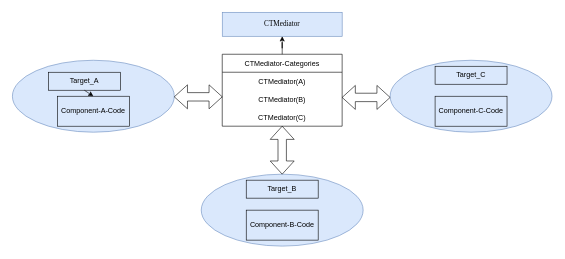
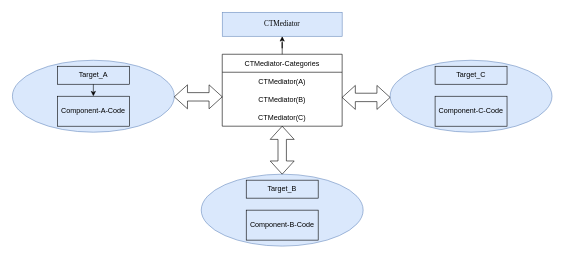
  <mxCell id="0" />
  <mxCell id="1" parent="0" />
  <mxCell id="2" value="" style="ellipse;whiteSpace=wrap;html=1;fillColor=#dae8fc;strokeColor=#6c8ebf;" vertex="1" parent="1"><mxGeometry x="335" y="290" width="270" height="120" as="geometry" /></mxCell>
  <mxCell id="3" value="" style="ellipse;whiteSpace=wrap;html=1;fillColor=#dae8fc;strokeColor=#6c8ebf;" vertex="1" parent="1"><mxGeometry x="20" y="100" width="270" height="120" as="geometry" /></mxCell>
  <mxCell id="4" value="Component-A-Code" style="rounded=0;whiteSpace=wrap;html=1;fillColor=none;" vertex="1" parent="1"><mxGeometry x="95" y="160" width="120" height="50" as="geometry" /></mxCell>
- <mxCell id="5" value="Target_A" style="rounded=0;whiteSpace=wrap;html=1;fillColor=none;" vertex="1" parent="1"><mxGeometry x="80" y="120" width="120" height="30" as="geometry" /></mxCell>
+ <mxCell id="5" value="Target_A" style="rounded=0;whiteSpace=wrap;html=1;fillColor=none;" vertex="1" parent="1"><mxGeometry x="95" y="110" width="120" height="30" as="geometry" /></mxCell>
  <mxCell id="6" value="Component-B-Code" style="rounded=0;whiteSpace=wrap;html=1;fillColor=none;" vertex="1" parent="1"><mxGeometry x="410" y="350" width="120" height="50" as="geometry" /></mxCell>
  <mxCell id="7" value="Target_B" style="rounded=0;whiteSpace=wrap;html=1;fillColor=none;" vertex="1" parent="1"><mxGeometry x="410" y="300" width="120" height="30" as="geometry" /></mxCell>
  <mxCell id="8" value="" style="endArrow=classic;html=1;rounded=0;entryX=0.5;entryY=0;entryDx=0;entryDy=0;exitX=0.5;exitY=1;exitDx=0;exitDy=0;" edge="1" parent="1" source="5" target="4"><mxGeometry width="50" height="50" relative="1" as="geometry"><mxPoint x="425" y="90" as="sourcePoint" /><mxPoint x="475" y="40" as="targetPoint" /></mxGeometry></mxCell>
  <mxCell id="9" value="" style="ellipse;whiteSpace=wrap;html=1;fillColor=#dae8fc;strokeColor=#6c8ebf;" vertex="1" parent="1"><mxGeometry x="650" y="100" width="270" height="120" as="geometry" /></mxCell>
  <mxCell id="10" value="Component-C-Code" style="rounded=0;whiteSpace=wrap;html=1;fillColor=none;" vertex="1" parent="1"><mxGeometry x="725" y="160" width="120" height="50" as="geometry" /></mxCell>
  <mxCell id="11" value="Target_C" style="rounded=0;whiteSpace=wrap;html=1;fillColor=none;" vertex="1" parent="1"><mxGeometry x="725" y="110" width="120" height="30" as="geometry" /></mxCell>
  <mxCell id="12" value="&lt;p style=&quot;margin: 0px; font-stretch: normal; line-height: normal; font-family: menlo;&quot;&gt;CTMediator&lt;/p&gt;" style="rounded=0;whiteSpace=wrap;html=1;fillColor=#dae8fc;strokeColor=#6c8ebf;fontColor=#000000;labelBackgroundColor=none;" vertex="1" parent="1"><mxGeometry x="370" y="20" width="200" height="40" as="geometry" /></mxCell>
  <mxCell id="13" value="" style="edgeStyle=orthogonalEdgeStyle;rounded=0;orthogonalLoop=1;jettySize=auto;html=1;fontColor=#000000;" edge="1" parent="1" source="14" target="12"><mxGeometry relative="1" as="geometry" /></mxCell>
  <mxCell id="14" value="CTMediator-Categories" style="swimlane;fontStyle=0;childLayout=stackLayout;horizontal=1;startSize=30;horizontalStack=0;resizeParent=1;resizeParentMax=0;resizeLast=0;collapsible=1;marginBottom=0;labelBackgroundColor=none;fontColor=#000000;fillColor=none;" vertex="1" parent="1"><mxGeometry x="370" y="90" width="200" height="120" as="geometry" /></mxCell>
  <mxCell id="15" value="CTMediator(A)" style="text;strokeColor=none;fillColor=none;align=center;verticalAlign=middle;spacingLeft=4;spacingRight=4;overflow=hidden;points=[[0,0.5],[1,0.5]];portConstraint=eastwest;rotatable=0;labelBackgroundColor=none;fontColor=#000000;" vertex="1" parent="14"><mxGeometry y="30" width="200" height="30" as="geometry" /></mxCell>
  <mxCell id="16" value="CTMediator(B)" style="text;strokeColor=none;fillColor=none;align=center;verticalAlign=middle;spacingLeft=4;spacingRight=4;overflow=hidden;points=[[0,0.5],[1,0.5]];portConstraint=eastwest;rotatable=0;labelBackgroundColor=none;fontColor=#000000;" vertex="1" parent="14"><mxGeometry y="60" width="200" height="30" as="geometry" /></mxCell>
  <mxCell id="17" value="CTMediator(C)" style="text;strokeColor=none;fillColor=none;align=center;verticalAlign=middle;spacingLeft=4;spacingRight=4;overflow=hidden;points=[[0,0.5],[1,0.5]];portConstraint=eastwest;rotatable=0;labelBackgroundColor=none;fontColor=#000000;" vertex="1" parent="14"><mxGeometry y="90" width="200" height="30" as="geometry" /></mxCell>
  <mxCell id="18" value="" style="html=1;shadow=0;dashed=0;align=center;verticalAlign=middle;shape=mxgraph.arrows2.twoWayArrow;dy=0.65;dx=22;labelBackgroundColor=none;fontColor=#000000;fillColor=none;" vertex="1" parent="1"><mxGeometry x="570" y="142" width="80" height="40" as="geometry" /></mxCell>
  <mxCell id="19" value="" style="html=1;shadow=0;dashed=0;align=center;verticalAlign=middle;shape=mxgraph.arrows2.twoWayArrow;dy=0.65;dx=22;labelBackgroundColor=none;fontColor=#000000;fillColor=none;" vertex="1" parent="1"><mxGeometry x="290" y="141" width="80" height="40" as="geometry" /></mxCell>
  <mxCell id="20" value="" style="html=1;shadow=0;dashed=0;align=center;verticalAlign=middle;shape=mxgraph.arrows2.twoWayArrow;dy=0.65;dx=22;labelBackgroundColor=none;fontColor=#000000;fillColor=none;rotation=90;" vertex="1" parent="1"><mxGeometry x="430" y="230" width="80" height="40" as="geometry" /></mxCell>
